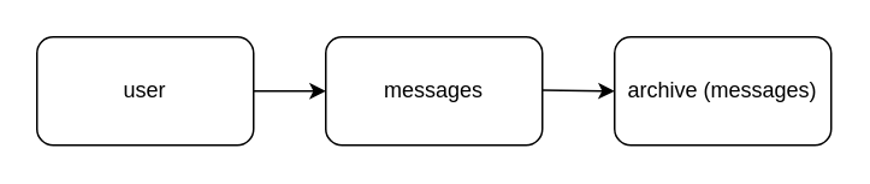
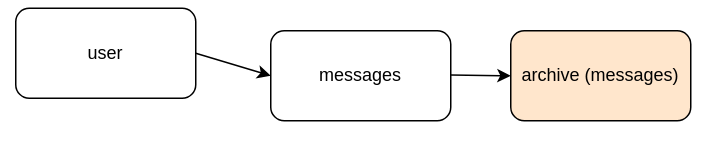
  <mxCell id="0" />
  <mxCell id="1" parent="0" />
- <mxCell id="2" value="user" style="rounded=1;whiteSpace=wrap;html=1;" vertex="1" parent="1"><mxGeometry x="20" y="20" width="120" height="60" as="geometry" /></mxCell>
- <mxCell id="3" value="archive (messages)" style="rounded=1;whiteSpace=wrap;html=1;" vertex="1" parent="1"><mxGeometry x="340" y="20" width="120" height="60" as="geometry" /></mxCell>
+ <mxCell id="2" value="user" style="rounded=1;whiteSpace=wrap;html=1;" vertex="1" parent="1"><mxGeometry x="10" y="5" width="120" height="60" as="geometry" /></mxCell>
+ <mxCell id="3" value="archive (messages)" style="rounded=1;whiteSpace=wrap;html=1;fillColor=#ffe6cc;" vertex="1" parent="1"><mxGeometry x="340" y="20" width="120" height="60" as="geometry" /></mxCell>
  <mxCell id="4" value="messages" style="rounded=1;whiteSpace=wrap;html=1;" vertex="1" parent="1"><mxGeometry x="180" y="20" width="120" height="60" as="geometry" /></mxCell>
  <mxCell id="5" value="" style="endArrow=classic;html=1;rounded=0;exitX=1;exitY=0.5;exitDx=0;exitDy=0;" edge="1" parent="1" source="2"><mxGeometry width="50" height="50" relative="1" as="geometry"><mxPoint x="210" y="100" as="sourcePoint" /><mxPoint x="180" y="50" as="targetPoint" /></mxGeometry></mxCell>
  <mxCell id="6" value="" style="endArrow=classic;html=1;rounded=0;entryX=0;entryY=0.5;entryDx=0;entryDy=0;" edge="1" parent="1" target="3"><mxGeometry width="50" height="50" relative="1" as="geometry"><mxPoint x="300" y="49.5" as="sourcePoint" /><mxPoint x="330" y="50" as="targetPoint" /></mxGeometry></mxCell>
